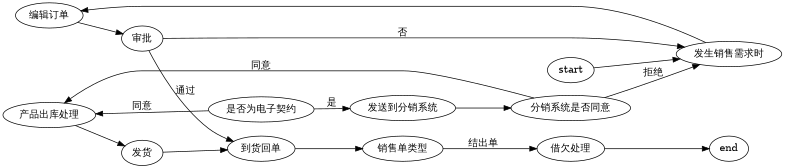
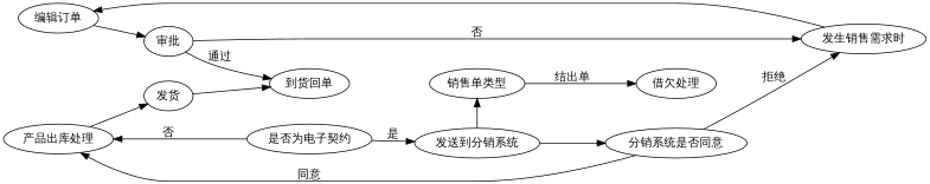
  digraph {
    rankdir=LR
    n1 [label="编辑订单"]
    n2 [label="产品出库处理"]
    n3 [label="审批"]
    n4 [label="发货"]
    n5 [label="是否为电子契约"]
    n6 [label="到货回单"]
    n7 [label="发送到分销系统"]
    n8 [label="销售单类型"]
    n9 [label="分销系统是否同意"]
    n10 [label="借欠处理"]
    n11 [label="发生销售需求时"]
-   end
-   start
    subgraph sub_1 {
      rank=same
      n1
      n2
    }
    subgraph sub_2 {
      rank=same
      n3
      n4
    }
    subgraph sub_3 {
      rank=same
      n5
      n6
    }
    subgraph sub_4 {
      rank=same
      n7
      n8
    }
    subgraph sub_5 {
      rank=same
      n9
      n10
    }
    n1 -> n3
    n2 -> n4
    n3 -> n6 [label="通过"]
    n3 -> n11 [label="否"]
    n4 -> n6
-   n5 -> n2 [label="同意"]
+   n5 -> n2 [label="否"]
    n5 -> n7 [label="是"]
-   n6 -> n8
+   n7 -> n8
    n7 -> n9
    n8 -> n10 [label="结出单"]
    n9 -> n2 [label="同意"]
    n9 -> n11 [label="拒绝"]
-   n10 -> end
    n11 -> n1
-   start -> n11
  }
